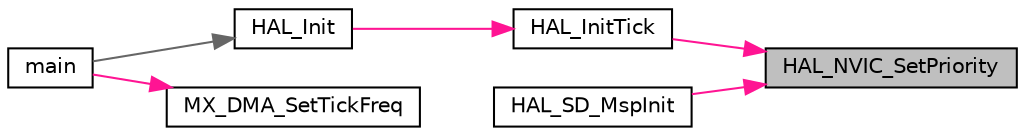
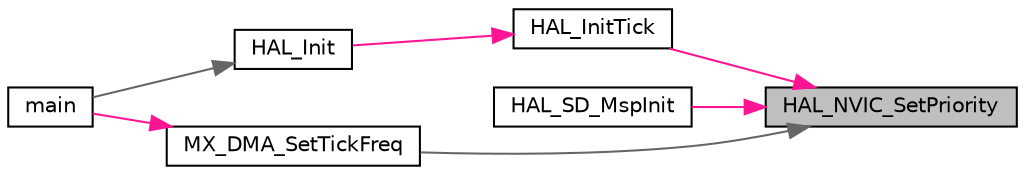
  digraph {
    rankdir=RL
    node [color=black fillcolor=white fontname=Helvetica fontsize=10 shape=record style=filled]
    edge [color=deeppink dir=back fontname=Helvetica fontsize=10 labelfontname=Helvetica labelfontsize=10 style=solid]
    n1 [fillcolor=grey75 fontcolor=black height=0.2 label=HAL_NVIC_SetPriority width=0.4]
    n2 [height=0.2 label=HAL_InitTick width=0.4]
    n3 [height=0.2 label=HAL_SD_MspInit width=0.4]
    n4 [height=0.2 label=MX_DMA_SetTickFreq width=0.4]
    n5 [height=0.2 label=HAL_Init width=0.4]
    n6 [height=0.2 label=main width=0.4]
    n1 -> n2
    n1 -> n3
+   n1 -> n4 [color=gray40]
    n2 -> n5
    n4 -> n6
    n5 -> n6 [color=gray40]
  }
